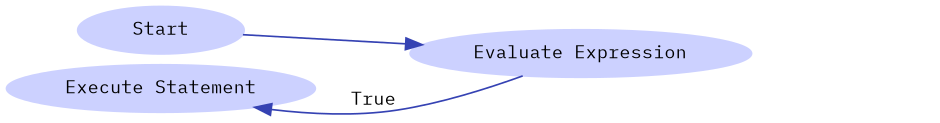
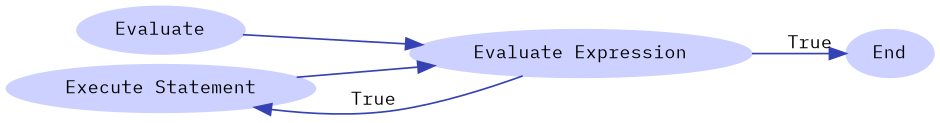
  digraph {
    fontname="IBM Plex Mono"
    nodesep=0.1
    rankdir=LR
    ranksep=0.1
    node [color="0.650 0.200 1.000" fontname="IBM Plex Mono" fontsize=11 style=filled]
    edge [color="0.650 0.700 0.700" fontname="IBM Plex Mono" fontsize=11]
-   n1 [height=0.0 label=Start width=0.0]
+   n1 [height=0.0 label=Evaluate width=0.0]
    n2 [height=0.0 label="Evaluate Expression" width=0.0]
    n3 [height=0.0 label="Execute Statement" width=0.0]
+   n4 [height=0.0 label=End width=0.0]
    n1 -> n2
    n2 -> n3 [constraint=false label="  True"]
+   n2 -> n4 [label="  True"]
+   n3 -> n2 [label="   "]
  }
